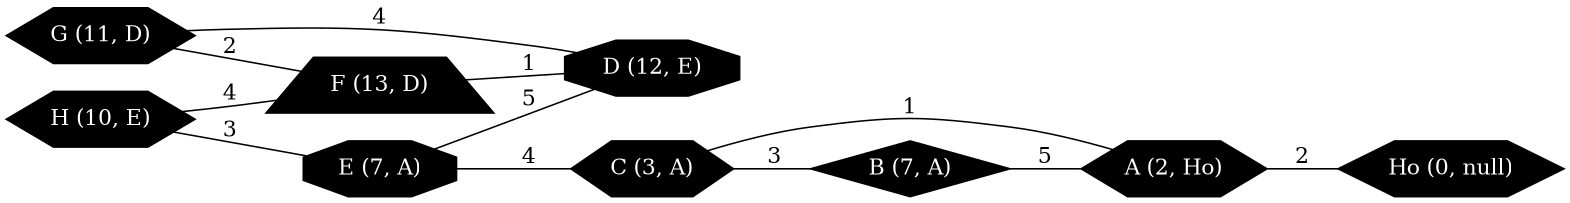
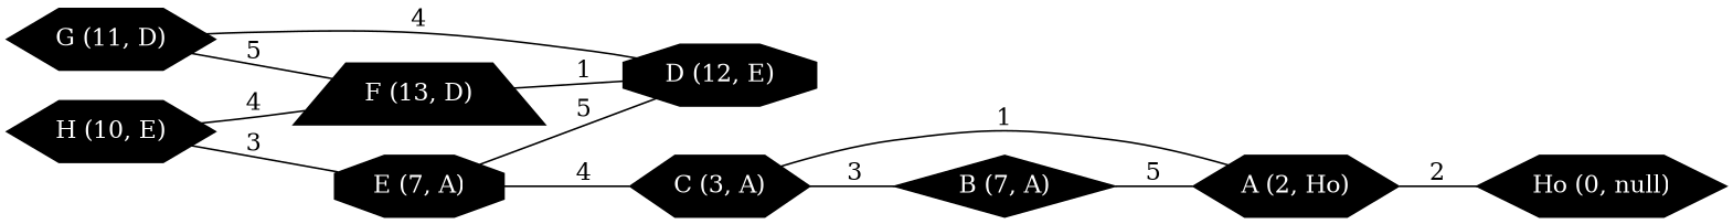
  graph {
    rankdir=LR
    node [fillcolor=black fontcolor=white shape=hexagon style=filled]
    edge [weight=5]
    n1 [label="Ho (0, null)"]
    n2 [label="A (2, Ho)"]
    n3 [label="B (7, A)" shape=diamond]
    n4 [label="C (3, A)"]
    n5 [label="D (12, E)" shape=octagon]
    n6 [label="E (7, A)" shape=octagon]
    n7 [label="F (13, D)" shape=trapezium]
    n8 [label="G (11, D)"]
    n9 [label="H (10, E)"]
    n2 -- n1 [label=2 weight=2]
    n3 -- n2 [label=5]
    n4 -- n2 [label=1 weight=1]
    n4 -- n3 [label=3 weight=3]
    n6 -- n4 [label=4 weight=4]
    n6 -- n5 [label=5]
    n7 -- n5 [label=1 weight=1]
    n8 -- n5 [label=4 weight=4]
-   n8 -- n7 [label=2]
+   n8 -- n7 [label=5]
    n9 -- n6 [label=3 weight=3]
    n9 -- n7 [label=4 weight=4]
  }
